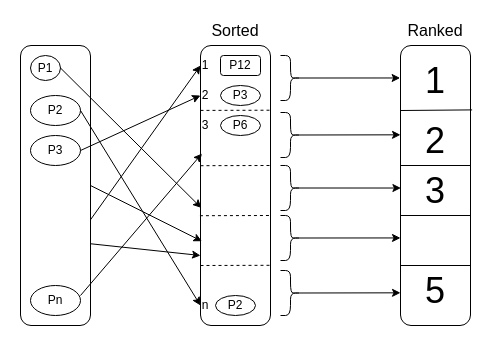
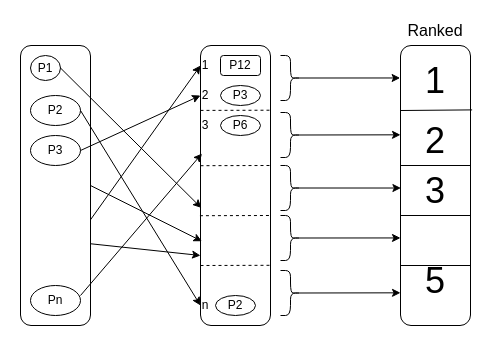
  <mxCell id="0" />
  <mxCell id="1" parent="0" />
  <mxCell id="2" value="" style="rounded=1;whiteSpace=wrap;html=1;" parent="1" vertex="1"><mxGeometry x="20" y="45" width="70" height="280" as="geometry" /></mxCell>
  <mxCell id="3" value="P1" style="ellipse;whiteSpace=wrap;html=1;" parent="1" vertex="1"><mxGeometry x="30" y="55" width="30" height="25" as="geometry" /></mxCell>
  <mxCell id="4" value="P2" style="ellipse;whiteSpace=wrap;html=1;" parent="1" vertex="1"><mxGeometry x="30" y="95" width="50" height="30" as="geometry" /></mxCell>
  <mxCell id="5" value="P3" style="ellipse;whiteSpace=wrap;html=1;" parent="1" vertex="1"><mxGeometry x="30" y="135" width="50" height="30" as="geometry" /></mxCell>
  <mxCell id="6" value="Pn" style="ellipse;whiteSpace=wrap;html=1;" parent="1" vertex="1"><mxGeometry x="30" y="285" width="50" height="30" as="geometry" /></mxCell>
  <mxCell id="7" value="" style="group" parent="1" vertex="1" connectable="0"><mxGeometry x="400" y="45" width="70" height="280" as="geometry" /></mxCell>
  <mxCell id="8" value="" style="rounded=1;whiteSpace=wrap;html=1;" parent="7" vertex="1"><mxGeometry width="70" height="280" as="geometry" /></mxCell>
  <mxCell id="9" value="" style="endArrow=none;html=1;entryX=1.023;entryY=0.23;entryDx=0;entryDy=0;entryPerimeter=0;" parent="7" target="8" edge="1"><mxGeometry width="50" height="50" relative="1" as="geometry"><mxPoint y="65" as="sourcePoint" /><mxPoint x="70" y="65" as="targetPoint" /></mxGeometry></mxCell>
  <mxCell id="10" value="" style="endArrow=none;html=1;exitX=0;exitY=0.25;exitDx=0;exitDy=0;entryX=1;entryY=0.25;entryDx=0;entryDy=0;" parent="7" edge="1"><mxGeometry width="50" height="50" relative="1" as="geometry"><mxPoint y="120" as="sourcePoint" /><mxPoint x="70" y="120" as="targetPoint" /></mxGeometry></mxCell>
  <mxCell id="11" value="" style="endArrow=none;html=1;exitX=0;exitY=0.25;exitDx=0;exitDy=0;entryX=1;entryY=0.25;entryDx=0;entryDy=0;" parent="7" edge="1"><mxGeometry width="50" height="50" relative="1" as="geometry"><mxPoint y="170" as="sourcePoint" /><mxPoint x="70" y="170" as="targetPoint" /></mxGeometry></mxCell>
  <mxCell id="12" value="" style="endArrow=none;html=1;exitX=0;exitY=0.25;exitDx=0;exitDy=0;entryX=1;entryY=0.25;entryDx=0;entryDy=0;" parent="7" edge="1"><mxGeometry width="50" height="50" relative="1" as="geometry"><mxPoint y="220" as="sourcePoint" /><mxPoint x="70" y="220" as="targetPoint" /></mxGeometry></mxCell>
  <mxCell id="13" value="&lt;font style=&quot;font-size: 36px&quot;&gt;1&lt;/font&gt;" style="text;html=1;strokeColor=none;fillColor=none;align=center;verticalAlign=middle;whiteSpace=wrap;rounded=0;" parent="7" vertex="1"><mxGeometry x="15" y="20" width="40" height="30" as="geometry" /></mxCell>
  <mxCell id="14" value="&lt;span style=&quot;font-size: 36px&quot;&gt;2&lt;/span&gt;" style="text;html=1;strokeColor=none;fillColor=none;align=center;verticalAlign=middle;whiteSpace=wrap;rounded=0;" parent="7" vertex="1"><mxGeometry x="15" y="80" width="40" height="30" as="geometry" /></mxCell>
  <mxCell id="15" value="&lt;font style=&quot;font-size: 36px&quot;&gt;3&lt;/font&gt;" style="text;html=1;strokeColor=none;fillColor=none;align=center;verticalAlign=middle;whiteSpace=wrap;rounded=0;" parent="7" vertex="1"><mxGeometry x="15" y="130" width="40" height="30" as="geometry" /></mxCell>
- <mxCell id="16" value="&lt;font style=&quot;font-size: 36px&quot;&gt;5&lt;/font&gt;" style="text;html=1;strokeColor=none;fillColor=none;align=center;verticalAlign=middle;whiteSpace=wrap;rounded=0;" parent="7" vertex="1"><mxGeometry x="15" y="230" width="40" height="30" as="geometry" /></mxCell>
+ <mxCell id="16" value="&lt;font style=&quot;font-size: 36px&quot;&gt;5&lt;/font&gt;" style="text;html=1;strokeColor=none;fillColor=none;align=center;verticalAlign=middle;whiteSpace=wrap;rounded=0;" parent="7" vertex="1"><mxGeometry x="15" y="220" width="40" height="30" as="geometry" /></mxCell>
  <mxCell id="17" value="" style="rounded=1;whiteSpace=wrap;html=1;" parent="1" vertex="1"><mxGeometry x="200" y="45" width="70" height="280" as="geometry" /></mxCell>
  <mxCell id="18" value="P12" style="whiteSpace=wrap;html=1;rounded=1;" parent="1" vertex="1"><mxGeometry x="220" y="55" width="40" height="20" as="geometry" /></mxCell>
  <mxCell id="19" value="P3" style="ellipse;whiteSpace=wrap;html=1;" parent="1" vertex="1"><mxGeometry x="220" y="85" width="40" height="20" as="geometry" /></mxCell>
  <mxCell id="20" value="P6" style="ellipse;whiteSpace=wrap;html=1;" parent="1" vertex="1"><mxGeometry x="220" y="115" width="40" height="20" as="geometry" /></mxCell>
  <mxCell id="21" value="P2" style="ellipse;whiteSpace=wrap;html=1;" parent="1" vertex="1"><mxGeometry x="215" y="295" width="40" height="20" as="geometry" /></mxCell>
  <mxCell id="22" value="1" style="text;html=1;strokeColor=none;fillColor=none;align=center;verticalAlign=middle;whiteSpace=wrap;rounded=0;" parent="1" vertex="1"><mxGeometry x="200" y="55" width="10" height="20" as="geometry" /></mxCell>
  <mxCell id="23" value="2" style="text;html=1;strokeColor=none;fillColor=none;align=center;verticalAlign=middle;whiteSpace=wrap;rounded=0;" parent="1" vertex="1"><mxGeometry x="200" y="85" width="10" height="20" as="geometry" /></mxCell>
  <mxCell id="24" value="3" style="text;html=1;strokeColor=none;fillColor=none;align=center;verticalAlign=middle;whiteSpace=wrap;rounded=0;" parent="1" vertex="1"><mxGeometry x="200" y="115" width="10" height="20" as="geometry" /></mxCell>
  <mxCell id="25" value="n" style="text;html=1;strokeColor=none;fillColor=none;align=center;verticalAlign=middle;whiteSpace=wrap;rounded=0;" parent="1" vertex="1"><mxGeometry x="200" y="295" width="10" height="20" as="geometry" /></mxCell>
  <mxCell id="26" value="" style="endArrow=classic;html=1;entryX=0.021;entryY=0.386;entryDx=0;entryDy=0;entryPerimeter=0;" parent="1" target="17" edge="1"><mxGeometry width="50" height="50" relative="1" as="geometry"><mxPoint x="80" y="295" as="sourcePoint" /><mxPoint x="130" y="245" as="targetPoint" /></mxGeometry></mxCell>
  <mxCell id="27" value="" style="endArrow=classic;html=1;exitX=1;exitY=0.5;exitDx=0;exitDy=0;entryX=0.012;entryY=0.58;entryDx=0;entryDy=0;entryPerimeter=0;" parent="1" source="3" target="17" edge="1"><mxGeometry width="50" height="50" relative="1" as="geometry"><mxPoint x="100" y="115" as="sourcePoint" /><mxPoint x="150" y="65" as="targetPoint" /></mxGeometry></mxCell>
  <mxCell id="28" value="" style="endArrow=classic;html=1;entryX=0;entryY=0.5;entryDx=0;entryDy=0;exitX=1;exitY=0.5;exitDx=0;exitDy=0;" parent="1" source="4" target="25" edge="1"><mxGeometry width="50" height="50" relative="1" as="geometry"><mxPoint x="90" y="305" as="sourcePoint" /><mxPoint x="211.47" y="163.08" as="targetPoint" /></mxGeometry></mxCell>
  <mxCell id="29" value="" style="endArrow=classic;html=1;entryX=0;entryY=0.5;entryDx=0;entryDy=0;exitX=1;exitY=0.5;exitDx=0;exitDy=0;" parent="1" source="5" target="23" edge="1"><mxGeometry width="50" height="50" relative="1" as="geometry"><mxPoint x="100" y="315" as="sourcePoint" /><mxPoint x="221.47" y="173.08" as="targetPoint" /></mxGeometry></mxCell>
  <mxCell id="30" value="" style="endArrow=none;dashed=1;html=1;entryX=1.008;entryY=0.785;entryDx=0;entryDy=0;entryPerimeter=0;" parent="1" target="17" edge="1"><mxGeometry width="50" height="50" relative="1" as="geometry"><mxPoint x="200" y="265" as="sourcePoint" /><mxPoint x="250" y="215" as="targetPoint" /></mxGeometry></mxCell>
  <mxCell id="31" value="" style="endArrow=none;dashed=1;html=1;entryX=1.008;entryY=0.785;entryDx=0;entryDy=0;entryPerimeter=0;" parent="1" edge="1"><mxGeometry width="50" height="50" relative="1" as="geometry"><mxPoint x="199.44" y="215.2" as="sourcePoint" /><mxPoint x="270" y="215" as="targetPoint" /></mxGeometry></mxCell>
  <mxCell id="32" value="" style="endArrow=none;dashed=1;html=1;entryX=1.008;entryY=0.785;entryDx=0;entryDy=0;entryPerimeter=0;" parent="1" edge="1"><mxGeometry width="50" height="50" relative="1" as="geometry"><mxPoint x="200" y="165.2" as="sourcePoint" /><mxPoint x="270.56" y="165" as="targetPoint" /></mxGeometry></mxCell>
  <mxCell id="33" value="" style="endArrow=none;dashed=1;html=1;entryX=1.008;entryY=0.785;entryDx=0;entryDy=0;entryPerimeter=0;" parent="1" edge="1"><mxGeometry width="50" height="50" relative="1" as="geometry"><mxPoint x="200" y="109.91" as="sourcePoint" /><mxPoint x="270.56" y="109.71" as="targetPoint" /></mxGeometry></mxCell>
  <mxCell id="34" value="" style="shape=curlyBracket;whiteSpace=wrap;html=1;rounded=1;direction=west;" parent="1" vertex="1"><mxGeometry x="280" y="270" width="20" height="45" as="geometry" /></mxCell>
  <mxCell id="35" value="" style="shape=curlyBracket;whiteSpace=wrap;html=1;rounded=1;direction=west;" parent="1" vertex="1"><mxGeometry x="280" y="215" width="20" height="45" as="geometry" /></mxCell>
  <mxCell id="36" value="" style="shape=curlyBracket;whiteSpace=wrap;html=1;rounded=1;direction=west;" parent="1" vertex="1"><mxGeometry x="280" y="165" width="20" height="45" as="geometry" /></mxCell>
  <mxCell id="37" value="" style="shape=curlyBracket;whiteSpace=wrap;html=1;rounded=1;direction=west;" parent="1" vertex="1"><mxGeometry x="280" y="112" width="20" height="45" as="geometry" /></mxCell>
  <mxCell id="38" value="" style="shape=curlyBracket;whiteSpace=wrap;html=1;rounded=1;direction=west;" parent="1" vertex="1"><mxGeometry x="280" y="55" width="20" height="45" as="geometry" /></mxCell>
  <mxCell id="39" value="" style="endArrow=classic;html=1;entryX=-0.005;entryY=0.116;entryDx=0;entryDy=0;exitX=0.1;exitY=0.5;exitDx=0;exitDy=0;entryPerimeter=0;exitPerimeter=0;" parent="1" source="38" target="8" edge="1"><mxGeometry width="50" height="50" relative="1" as="geometry"><mxPoint x="303" y="79" as="sourcePoint" /><mxPoint x="423" y="24" as="targetPoint" /></mxGeometry></mxCell>
  <mxCell id="40" value="" style="endArrow=classic;html=1;entryX=-0.005;entryY=0.116;entryDx=0;entryDy=0;entryPerimeter=0;exitX=0.1;exitY=0.5;exitDx=0;exitDy=0;exitPerimeter=0;" parent="1" source="37" edge="1"><mxGeometry width="50" height="50" relative="1" as="geometry"><mxPoint x="310" y="144" as="sourcePoint" /><mxPoint x="400" y="134.33" as="targetPoint" /></mxGeometry></mxCell>
  <mxCell id="41" value="" style="endArrow=classic;html=1;entryX=0.006;entryY=0.509;entryDx=0;entryDy=0;entryPerimeter=0;exitX=0.1;exitY=0.5;exitDx=0;exitDy=0;exitPerimeter=0;" parent="1" source="36" target="8" edge="1"><mxGeometry width="50" height="50" relative="1" as="geometry"><mxPoint x="307" y="188" as="sourcePoint" /><mxPoint x="400" y="188" as="targetPoint" /></mxGeometry></mxCell>
  <mxCell id="42" value="" style="endArrow=classic;html=1;entryX=0.006;entryY=0.509;entryDx=0;entryDy=0;entryPerimeter=0;exitX=0.1;exitY=0.5;exitDx=0;exitDy=0;exitPerimeter=0;" parent="1" source="35" edge="1"><mxGeometry width="50" height="50" relative="1" as="geometry"><mxPoint x="304" y="237" as="sourcePoint" /><mxPoint x="400" y="237.44" as="targetPoint" /></mxGeometry></mxCell>
  <mxCell id="43" value="" style="endArrow=classic;html=1;entryX=0.006;entryY=0.509;entryDx=0;entryDy=0;entryPerimeter=0;exitX=0.1;exitY=0.5;exitDx=0;exitDy=0;exitPerimeter=0;" parent="1" source="34" edge="1"><mxGeometry width="50" height="50" relative="1" as="geometry"><mxPoint x="305" y="292" as="sourcePoint" /><mxPoint x="400" y="292.32" as="targetPoint" /></mxGeometry></mxCell>
- <mxCell id="44" value="&lt;font style=&quot;font-size: 16px&quot;&gt;Sorted&lt;/font&gt;" style="text;html=1;strokeColor=none;fillColor=none;align=center;verticalAlign=middle;whiteSpace=wrap;rounded=0;" parent="1" vertex="1"><mxGeometry x="205" y="20" width="60" height="20" as="geometry" /></mxCell>
  <mxCell id="45" value="&lt;font style=&quot;font-size: 16px&quot;&gt;Ranked&lt;/font&gt;" style="text;html=1;strokeColor=none;fillColor=none;align=center;verticalAlign=middle;whiteSpace=wrap;rounded=0;" parent="1" vertex="1"><mxGeometry x="405" y="20" width="60" height="20" as="geometry" /></mxCell>
  <mxCell id="46" value="" style="endArrow=classic;html=1;exitX=0.998;exitY=0.623;exitDx=0;exitDy=0;exitPerimeter=0;entryX=0;entryY=0.5;entryDx=0;entryDy=0;" edge="1" parent="1" source="2" target="22"><mxGeometry width="50" height="50" relative="1" as="geometry"><mxPoint x="133" y="183" as="sourcePoint" /><mxPoint x="183" y="133" as="targetPoint" /></mxGeometry></mxCell>
  <mxCell id="47" value="" style="endArrow=classic;html=1;exitX=1;exitY=0.5;exitDx=0;exitDy=0;entryX=0.02;entryY=0.699;entryDx=0;entryDy=0;entryPerimeter=0;" edge="1" parent="1" source="2" target="17"><mxGeometry width="50" height="50" relative="1" as="geometry"><mxPoint x="120" y="221" as="sourcePoint" /><mxPoint x="170" y="171" as="targetPoint" /></mxGeometry></mxCell>
  <mxCell id="48" value="" style="endArrow=classic;html=1;exitX=0.998;exitY=0.708;exitDx=0;exitDy=0;exitPerimeter=0;entryX=0;entryY=0.75;entryDx=0;entryDy=0;" edge="1" parent="1" source="2" target="17"><mxGeometry width="50" height="50" relative="1" as="geometry"><mxPoint x="90" y="252" as="sourcePoint" /><mxPoint x="140" y="202" as="targetPoint" /></mxGeometry></mxCell>
